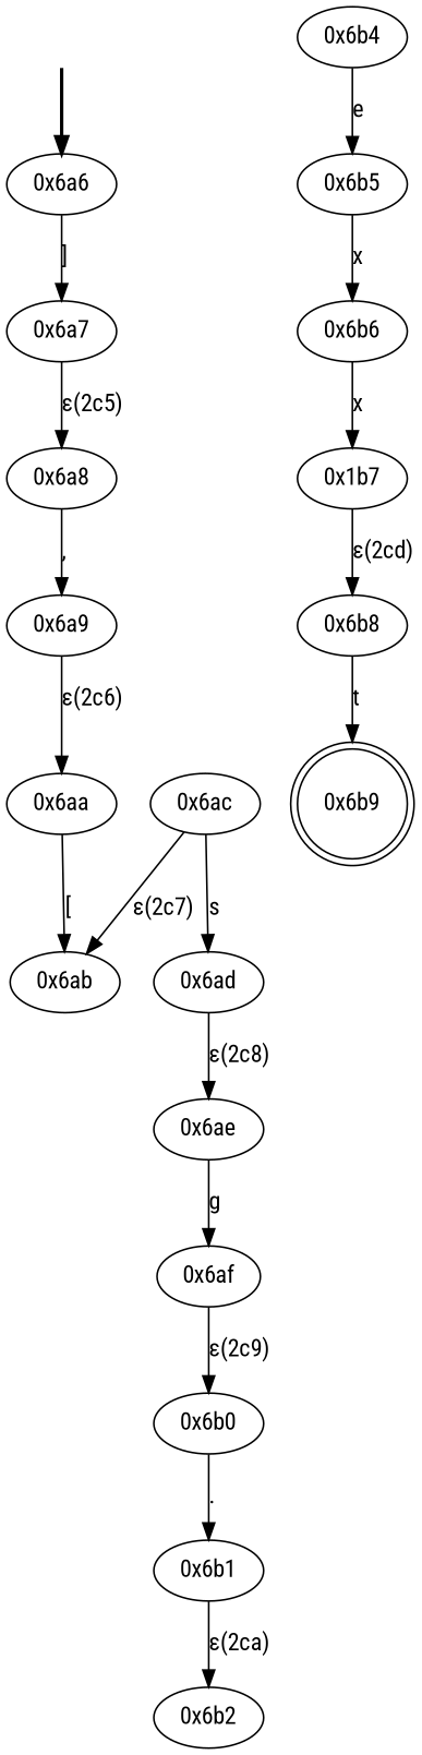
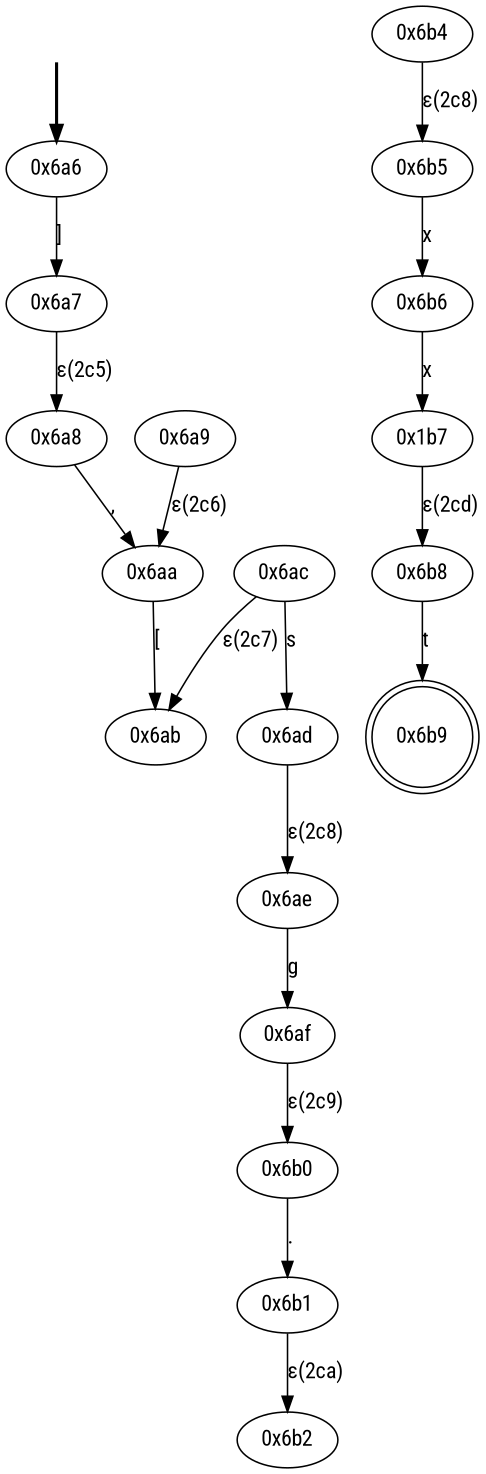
  digraph {
    fontname="Roboto Condensed"
    node [fontname="Roboto Condensed"]
    edge [fontname="Roboto Condensed"]
    fake [style=invisible]
    "0x6a6" [root=true]
    "0x6a7"
    "0x6a8"
    "0x6a9"
    "0x6aa"
    "0x6ab"
    "0x6ac"
    "0x6ad"
    "0x6ae"
    "0x6af"
    "0x6b0"
    "0x6b1"
    "0x6b2"
    "0x6b4"
    "0x6b5"
    "0x6b6"
    n18 [label="0x1b7"]
    "0x6b8"
    "0x6b9" [shape=doublecircle]
    fake -> "0x6a6" [style=bold]
    "0x6a6" -> "0x6a7" [label="]"]
    "0x6a7" -> "0x6a8" [label="ε(2c5)"]
-   "0x6a8" -> "0x6a9" [label=","]
+   "0x6a8" -> "0x6aa" [label=","]
    "0x6a9" -> "0x6aa" [label="ε(2c6)"]
    "0x6aa" -> "0x6ab" [label="["]
    "0x6ac" -> "0x6ab" [label="ε(2c7)"]
    "0x6ac" -> "0x6ad" [label=s]
    "0x6ad" -> "0x6ae" [label="ε(2c8)"]
    "0x6ae" -> "0x6af" [label=g]
    "0x6af" -> "0x6b0" [label="ε(2c9)"]
    "0x6b0" -> "0x6b1" [label="."]
    "0x6b1" -> "0x6b2" [label="ε(2ca)"]
-   "0x6b4" -> "0x6b5" [label=e]
+   "0x6b4" -> "0x6b5" [label="ε(2c8)"]
    "0x6b5" -> "0x6b6" [label=x]
    "0x6b6" -> n18 [label=x]
    n18 -> "0x6b8" [label="ε(2cd)"]
    "0x6b8" -> "0x6b9" [label=t]
  }
